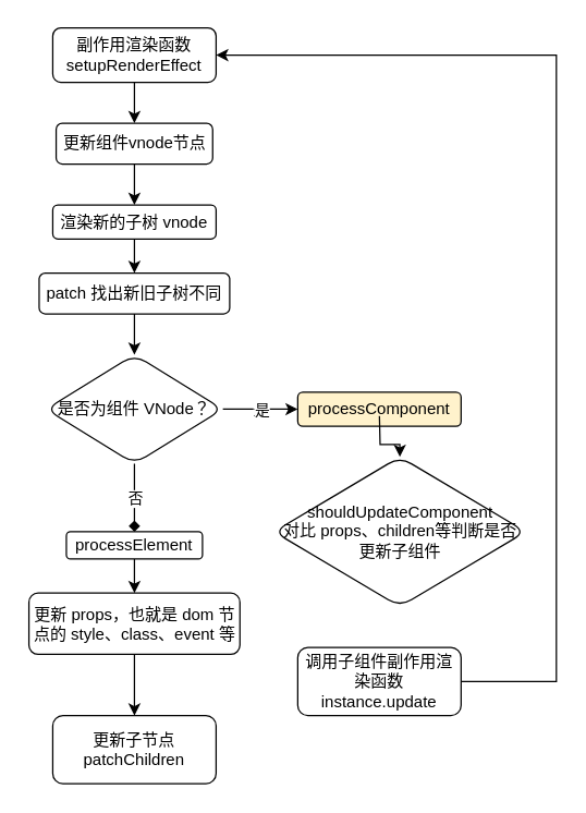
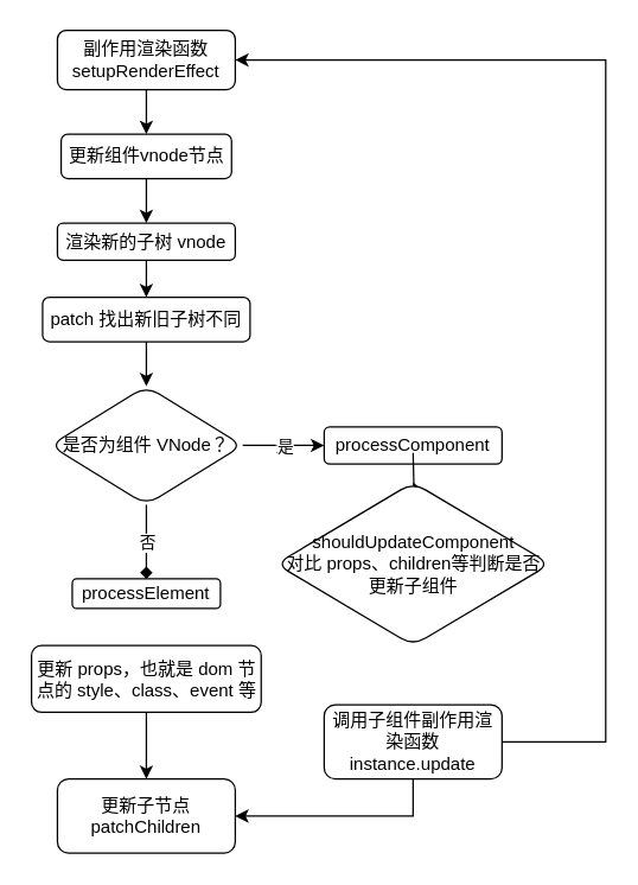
  <mxCell id="0" />
  <mxCell id="1" parent="0" />
  <mxCell id="2" style="edgeStyle=orthogonalEdgeStyle;rounded=0;orthogonalLoop=1;jettySize=auto;html=1;exitX=0.5;exitY=1;exitDx=0;exitDy=0;entryX=0.5;entryY=0;entryDx=0;entryDy=0;" edge="1" parent="1" source="3" target="5"><mxGeometry relative="1" as="geometry" /></mxCell>
  <mxCell id="3" value="副作用渲染函数&lt;br&gt;setupRenderEffect" style="rounded=1;whiteSpace=wrap;html=1;fontSize=12;glass=0;strokeWidth=1;shadow=0;" parent="1" vertex="1"><mxGeometry x="38" y="20" width="120" height="40" as="geometry" /></mxCell>
  <mxCell id="4" value="" style="edgeStyle=orthogonalEdgeStyle;rounded=0;orthogonalLoop=1;jettySize=auto;html=1;" edge="1" parent="1" source="5" target="7"><mxGeometry relative="1" as="geometry" /></mxCell>
  <mxCell id="5" value="更新组件vnode节点" style="rounded=1;whiteSpace=wrap;html=1;" vertex="1" parent="1"><mxGeometry x="40.5" y="90" width="115" height="30" as="geometry" /></mxCell>
  <mxCell id="6" value="" style="edgeStyle=orthogonalEdgeStyle;rounded=0;orthogonalLoop=1;jettySize=auto;html=1;" edge="1" parent="1" source="7" target="9"><mxGeometry relative="1" as="geometry" /></mxCell>
  <mxCell id="7" value="渲染新的子树 vnode" style="whiteSpace=wrap;html=1;rounded=1;" vertex="1" parent="1"><mxGeometry x="38" y="150" width="120" height="25" as="geometry" /></mxCell>
  <mxCell id="8" value="" style="edgeStyle=orthogonalEdgeStyle;rounded=0;orthogonalLoop=1;jettySize=auto;html=1;" edge="1" parent="1" source="9" target="10"><mxGeometry relative="1" as="geometry" /></mxCell>
  <mxCell id="9" value="patch 找出新旧子树不同" style="whiteSpace=wrap;html=1;rounded=1;" vertex="1" parent="1"><mxGeometry x="28" y="200" width="140" height="30" as="geometry" /></mxCell>
  <mxCell id="10" value="是否为组件 VNode？" style="rhombus;whiteSpace=wrap;html=1;rounded=1;" vertex="1" parent="1"><mxGeometry x="33" y="260" width="130" height="80" as="geometry" /></mxCell>
  <mxCell id="11" value="是" style="endArrow=classic;html=1;rounded=0;exitX=1;exitY=0.5;exitDx=0;exitDy=0;" edge="1" parent="1" source="10"><mxGeometry relative="1" as="geometry"><mxPoint x="238" y="370" as="sourcePoint" /><mxPoint x="218" y="300" as="targetPoint" /></mxGeometry></mxCell>
  <mxCell id="12" value="是" style="edgeLabel;resizable=0;html=1;align=center;verticalAlign=middle;" connectable="0" vertex="1" parent="11"><mxGeometry relative="1" as="geometry" /></mxCell>
- <mxCell id="13" value="processComponent" style="rounded=1;whiteSpace=wrap;html=1;fillColor=#fff2cc;" vertex="1" parent="1"><mxGeometry x="218" y="287.5" width="120" height="25" as="geometry" /></mxCell>
+ <mxCell id="13" value="processComponent" style="rounded=1;whiteSpace=wrap;html=1;" vertex="1" parent="1"><mxGeometry x="218" y="287.5" width="120" height="25" as="geometry" /></mxCell>
  <mxCell id="14" value="" style="edgeStyle=orthogonalEdgeStyle;rounded=0;orthogonalLoop=1;jettySize=auto;html=1;" edge="1" parent="1" target="19"><mxGeometry relative="1" as="geometry"><mxPoint x="278" y="305" as="sourcePoint" /></mxGeometry></mxCell>
- <mxCell id="15" value="" style="edgeStyle=orthogonalEdgeStyle;rounded=0;orthogonalLoop=1;jettySize=auto;html=1;" edge="1" parent="1" source="16" target="24"><mxGeometry relative="1" as="geometry" /></mxCell>
  <mxCell id="16" value="processElement" style="whiteSpace=wrap;html=1;rounded=1;" vertex="1" parent="1"><mxGeometry x="48" y="390" width="100" height="20" as="geometry" /></mxCell>
  <mxCell id="17" value="" style="endArrow=diamond;html=1;rounded=0;exitX=0.5;exitY=1;exitDx=0;exitDy=0;entryX=0.5;entryY=0;entryDx=0;entryDy=0;" edge="1" parent="1" source="10" target="16"><mxGeometry relative="1" as="geometry"><mxPoint x="238" y="370" as="sourcePoint" /><mxPoint x="338" y="370" as="targetPoint" /></mxGeometry></mxCell>
  <mxCell id="18" value="否" style="edgeLabel;resizable=0;html=1;align=center;verticalAlign=middle;" connectable="0" vertex="1" parent="17"><mxGeometry relative="1" as="geometry" /></mxCell>
- <mxCell id="19" value="shouldUpdateComponent&lt;br&gt;对比 props、children等判断是否更新子组件" style="rhombus;whiteSpace=wrap;html=1;rounded=1;" vertex="1" parent="1"><mxGeometry x="200.5" y="335" width="185" height="110" as="geometry" /></mxCell>
+ <mxCell id="19" value="shouldUpdateComponent&lt;br&gt;对比 props、children等判断是否更新子组件" style="rhombus;whiteSpace=wrap;html=1;rounded=1;" vertex="1" parent="1"><mxGeometry x="185.5" y="325" width="185" height="110" as="geometry" /></mxCell>
  <mxCell id="20" style="edgeStyle=orthogonalEdgeStyle;rounded=0;orthogonalLoop=1;jettySize=auto;html=1;exitX=1;exitY=0.5;exitDx=0;exitDy=0;entryX=1;entryY=0.5;entryDx=0;entryDy=0;" edge="1" parent="1" source="22" target="3"><mxGeometry relative="1" as="geometry"><Array as="points"><mxPoint x="408" y="500" /><mxPoint x="408" y="40" /></Array></mxGeometry></mxCell>
+ <mxCell id="21" style="edgeStyle=orthogonalEdgeStyle;rounded=0;orthogonalLoop=1;jettySize=auto;html=1;exitX=0.5;exitY=1;exitDx=0;exitDy=0;entryX=1;entryY=0.5;entryDx=0;entryDy=0;" edge="1" parent="1" source="22" target="25"><mxGeometry relative="1" as="geometry" /></mxCell>
  <mxCell id="22" value="调用子组件副作用渲染函数instance.update" style="rounded=1;whiteSpace=wrap;html=1;" vertex="1" parent="1"><mxGeometry x="218" y="475" width="120" height="50" as="geometry" /></mxCell>
  <mxCell id="23" value="" style="edgeStyle=orthogonalEdgeStyle;rounded=0;orthogonalLoop=1;jettySize=auto;html=1;" edge="1" parent="1" source="24" target="25"><mxGeometry relative="1" as="geometry" /></mxCell>
  <mxCell id="24" value="更新 props，也就是 dom 节点的 style、class、event 等&lt;br&gt;" style="whiteSpace=wrap;html=1;rounded=1;" vertex="1" parent="1"><mxGeometry x="20.5" y="435" width="155" height="45" as="geometry" /></mxCell>
  <mxCell id="25" value="更新子节点patchChildren" style="whiteSpace=wrap;html=1;rounded=1;" vertex="1" parent="1"><mxGeometry x="38" y="525" width="120" height="50" as="geometry" /></mxCell>
